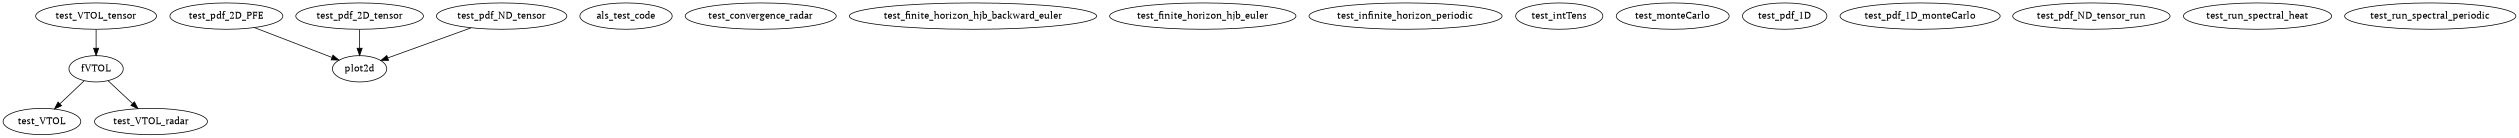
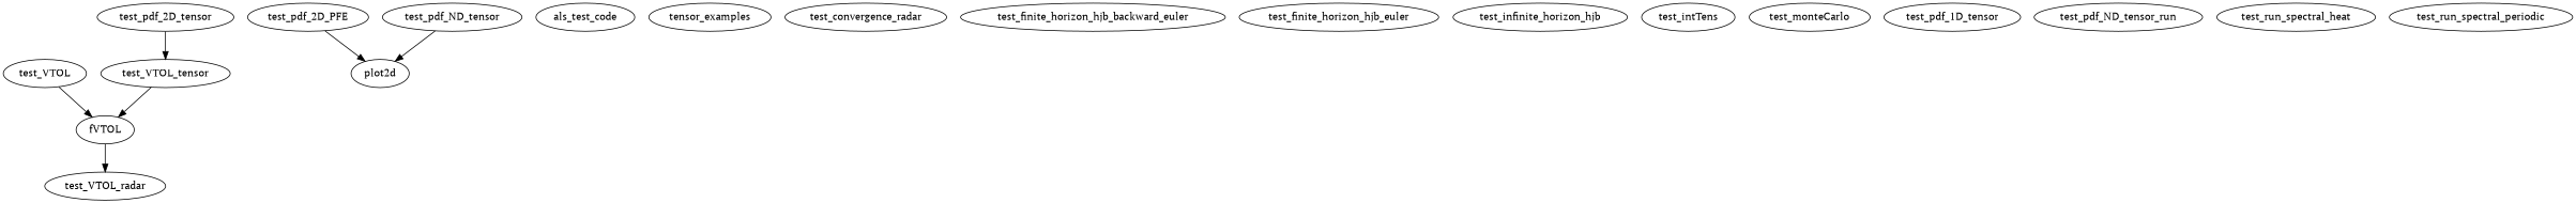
  digraph {
    fontname="PT Serif"
    node [fontname="PT Serif"]
    edge [fontname="PT Serif"]
    test_VTOL
    fVTOL
    test_VTOL_radar
    test_VTOL_tensor
    test_pdf_2D_PFE
    plot2d
    test_pdf_2D_tensor
    test_pdf_ND_tensor
    als_test_code
+   tensor_examples
    test_convergence_radar
    test_finite_horizon_hjb_backward_euler
    test_finite_horizon_hjb_euler
-   test_infinite_horizon_hjb [label=test_infinite_horizon_periodic]
+   test_infinite_horizon_hjb
    test_intTens
    test_monteCarlo
-   test_pdf_1D
-   test_pdf_1D_tensor [label=test_pdf_1D_monteCarlo]
+   test_pdf_1D_tensor
    test_pdf_ND_tensor_run
    test_run_spectral_heat
    test_run_spectral_periodic
-   fVTOL -> test_VTOL
+   test_VTOL -> fVTOL
    fVTOL -> test_VTOL_radar
    test_VTOL_tensor -> fVTOL
    test_pdf_2D_PFE -> plot2d
-   test_pdf_2D_tensor -> plot2d
+   test_pdf_2D_tensor -> test_VTOL_tensor
    test_pdf_ND_tensor -> plot2d
  }
